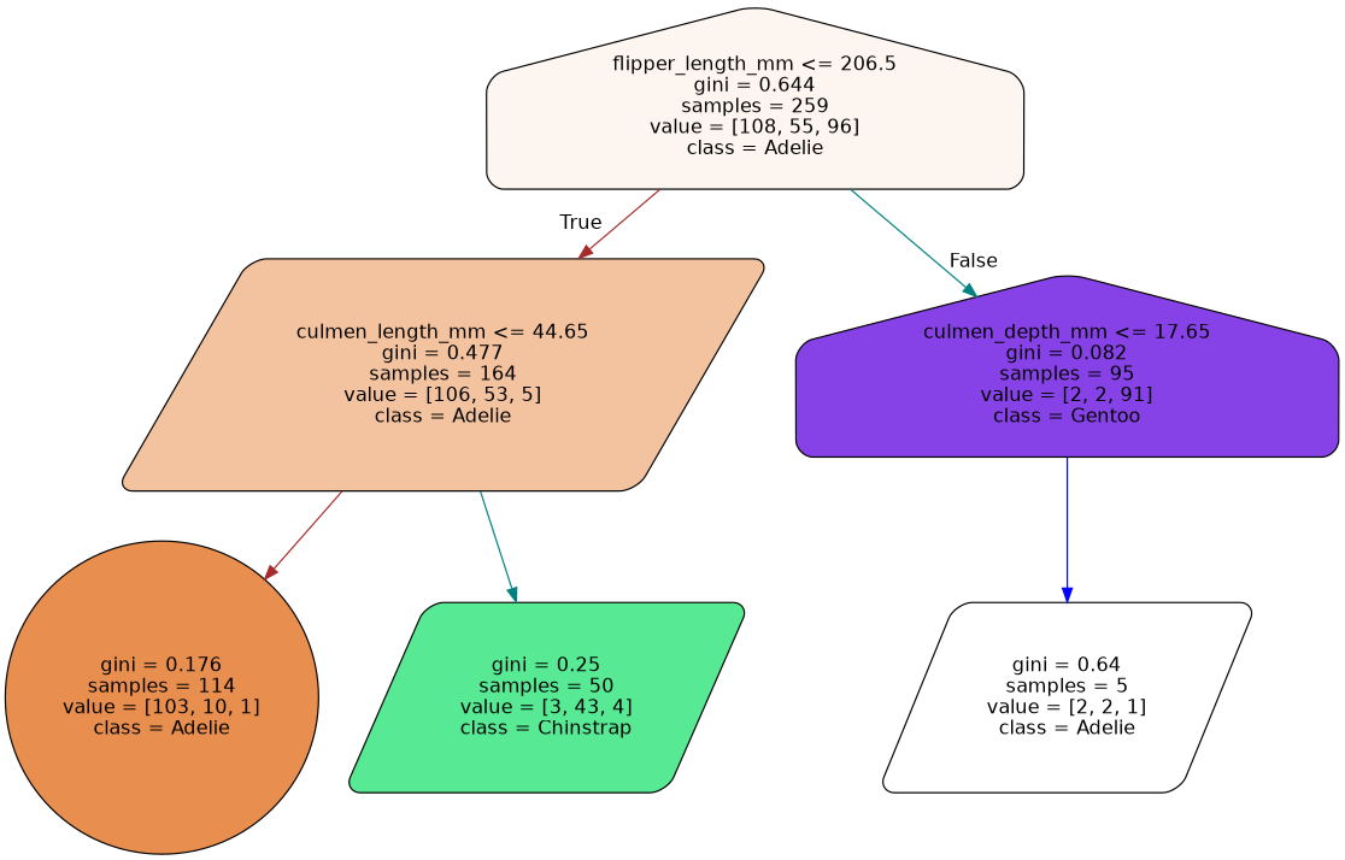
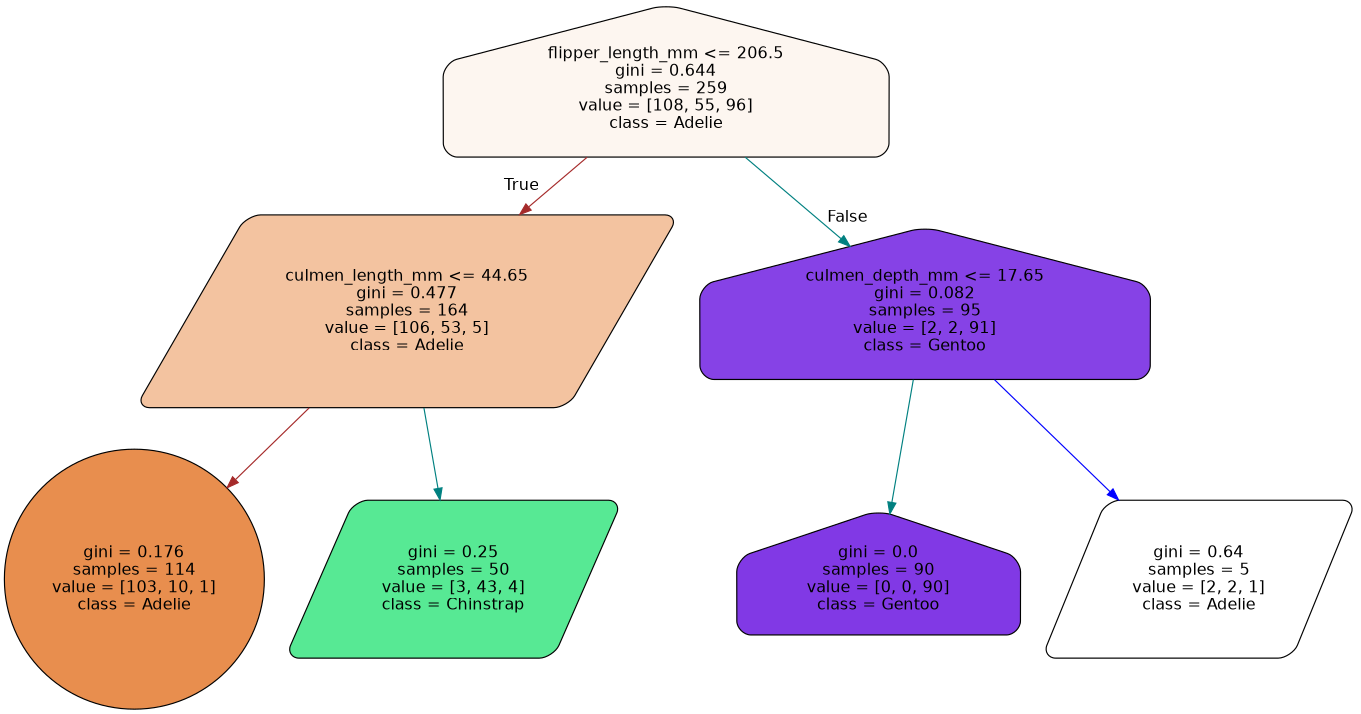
  digraph {
    node [color=black fontname=helvetica shape=house style="filled, rounded"]
    edge [fontname=helvetica color=teal]
    n1 [fillcolor="#fdf6f0" label="flipper_length_mm <= 206.5\ngini = 0.644\nsamples = 259\nvalue = [108, 55, 96]\nclass = Adelie"]
    n2 [fillcolor="#f3c3a0" label="culmen_length_mm <= 44.65\ngini = 0.477\nsamples = 164\nvalue = [106, 53, 5]\nclass = Adelie" shape=parallelogram]
    n3 [fillcolor="#8642e6" label="culmen_depth_mm <= 17.65\ngini = 0.082\nsamples = 95\nvalue = [2, 2, 91]\nclass = Gentoo"]
    n4 [fillcolor="#e88e4e" label="gini = 0.176\nsamples = 114\nvalue = [103, 10, 1]\nclass = Adelie" shape=circle]
    n5 [fillcolor="#57e994" label="gini = 0.25\nsamples = 50\nvalue = [3, 43, 4]\nclass = Chinstrap" shape=parallelogram]
+   n6 [fillcolor="#8139e5" label="gini = 0.0\nsamples = 90\nvalue = [0, 0, 90]\nclass = Gentoo"]
    n7 [fillcolor="#ffffff" label="gini = 0.64\nsamples = 5\nvalue = [2, 2, 1]\nclass = Adelie" shape=parallelogram]
    n1 -> n2 [headlabel=True labelangle=45 labeldistance=2.5 color=brown]
    n1 -> n3 [headlabel=False labelangle=-45 labeldistance=2.5]
    n2 -> n4 [color=brown]
    n2 -> n5
+   n3 -> n6
    n3 -> n7 [color=blue]
  }
